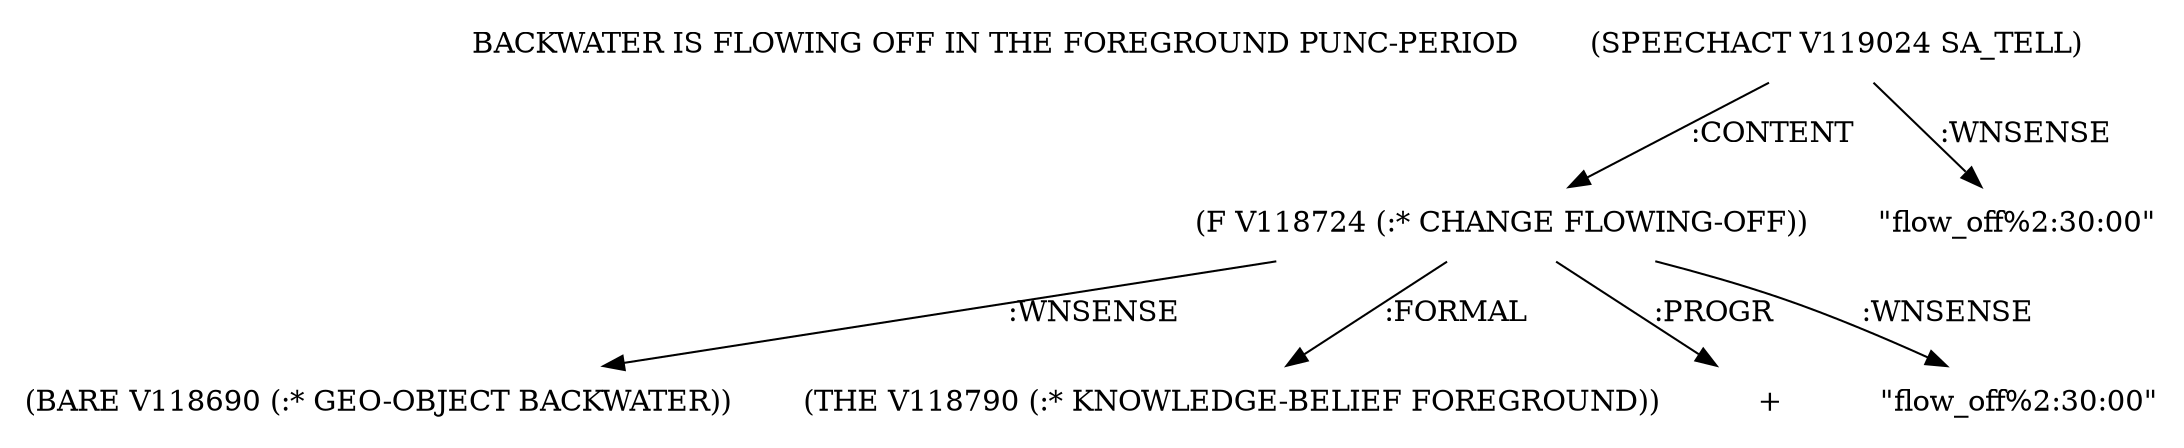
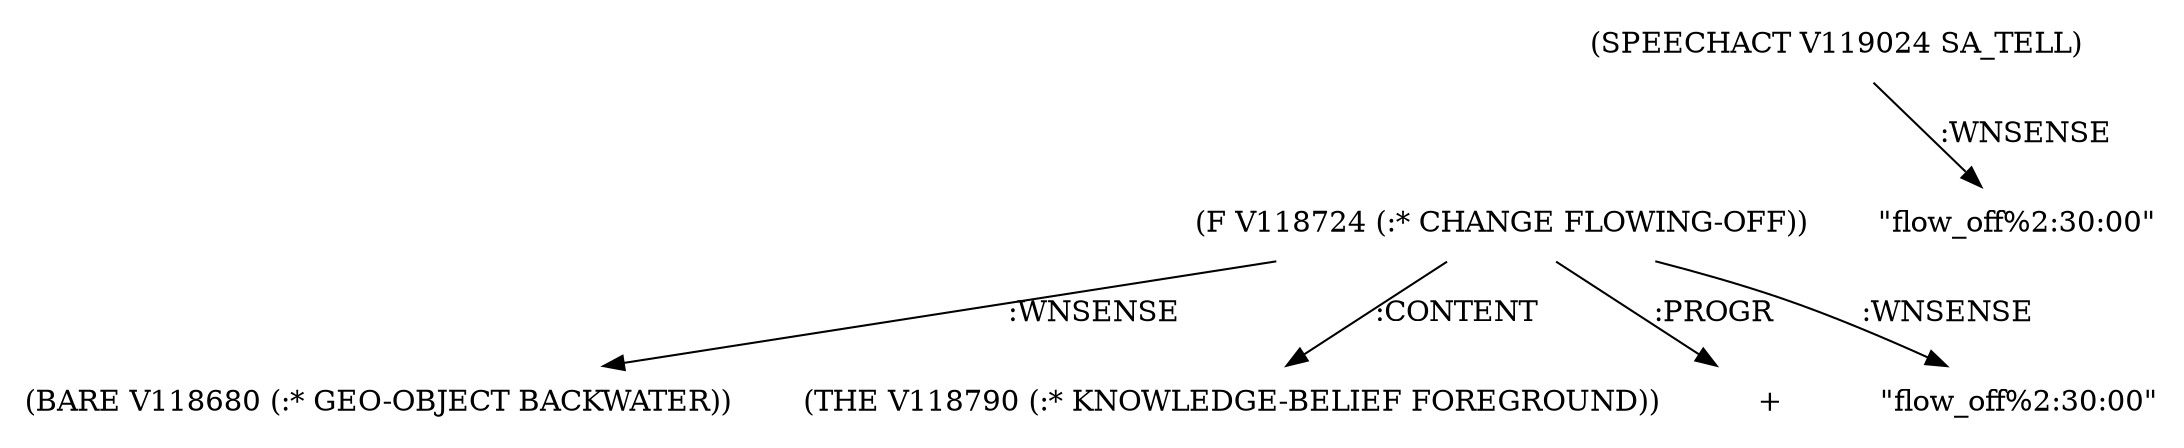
  digraph {
    node [shape=none]
-   "BACKWATER IS FLOWING OFF IN THE FOREGROUND PUNC-PERIOD"
    n2 [label="(SPEECHACT V119024 SA_TELL)"]
    n3 [label="(F V118724 (:* CHANGE FLOWING-OFF))"]
    n4 [label="\"flow_off%2:30:00\""]
-   n5 [label="(BARE V118690 (:* GEO-OBJECT BACKWATER))"]
+   n5 [label="(BARE V118680 (:* GEO-OBJECT BACKWATER))"]
    n6 [label="(THE V118790 (:* KNOWLEDGE-BELIEF FOREGROUND))"]
    n7 [label="+"]
    n8 [label="\"flow_off%2:30:00\""]
-   n2 -> n3 [label=":CONTENT"]
    n2 -> n4 [label=":WNSENSE"]
    n3 -> n5 [label=":WNSENSE"]
-   n3 -> n6 [label=":FORMAL"]
+   n3 -> n6 [label=":CONTENT"]
    n3 -> n7 [label=":PROGR"]
    n3 -> n8 [label=":WNSENSE"]
  }
